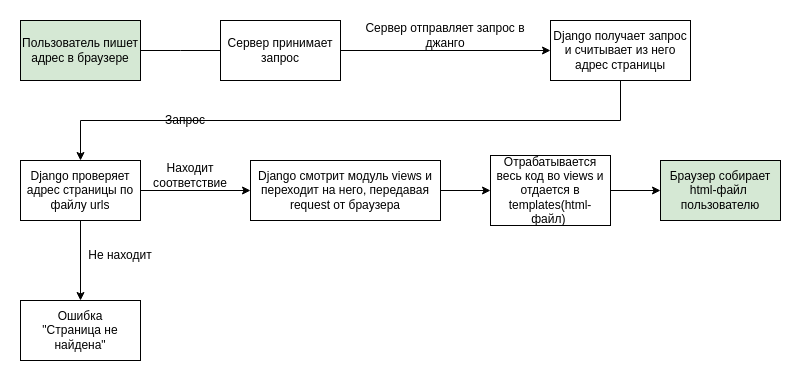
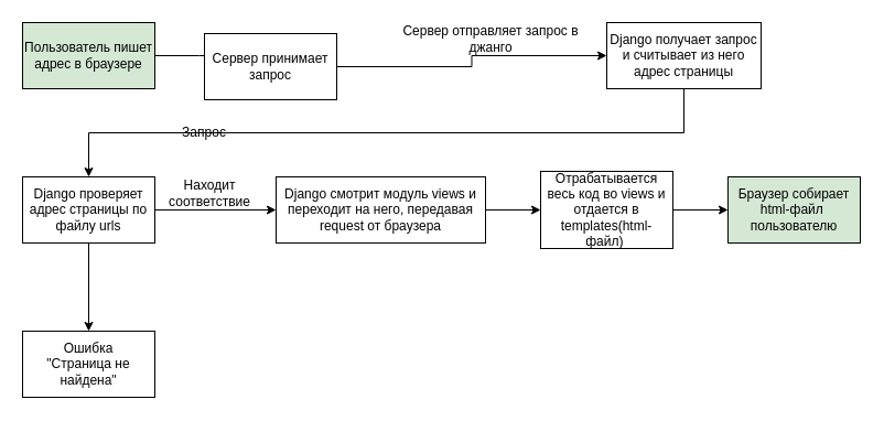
  <mxCell id="0" />
  <mxCell id="1" parent="0" />
  <mxCell id="2" value="" style="edgeStyle=orthogonalEdgeStyle;rounded=0;orthogonalLoop=1;jettySize=auto;html=1;endArrow=none;" parent="1" source="3" target="5" edge="1"><mxGeometry relative="1" as="geometry"><Array as="points"><mxPoint x="180" y="50" /><mxPoint x="180" y="50" /></Array></mxGeometry></mxCell>
  <mxCell id="3" value="Пользователь пишет&lt;br&gt;адрес в браузере" style="rounded=0;whiteSpace=wrap;html=1;fillColor=#d5e8d4;" parent="1" vertex="1"><mxGeometry x="20" y="20" width="120" height="60" as="geometry" /></mxCell>
  <mxCell id="4" value="" style="edgeStyle=orthogonalEdgeStyle;rounded=0;orthogonalLoop=1;jettySize=auto;html=1;" parent="1" source="5" target="8" edge="1"><mxGeometry relative="1" as="geometry" /></mxCell>
- <mxCell id="5" value="Сервер принимает запрос" style="whiteSpace=wrap;html=1;rounded=0;" parent="1" vertex="1"><mxGeometry x="220" y="20" width="120" height="60" as="geometry" /></mxCell>
+ <mxCell id="5" value="Сервер принимает запрос" style="whiteSpace=wrap;html=1;rounded=0;" parent="1" vertex="1"><mxGeometry x="185" y="30" width="120" height="60" as="geometry" /></mxCell>
  <mxCell id="6" value="Запрос" style="text;html=1;strokeColor=none;fillColor=none;align=center;verticalAlign=middle;whiteSpace=wrap;rounded=0;" parent="1" vertex="1"><mxGeometry x="155" y="105" width="60" height="30" as="geometry" /></mxCell>
  <mxCell id="7" style="edgeStyle=orthogonalEdgeStyle;rounded=0;orthogonalLoop=1;jettySize=auto;html=1;" parent="1" source="8" target="12" edge="1"><mxGeometry relative="1" as="geometry"><mxPoint x="400" y="150" as="targetPoint" /><Array as="points"><mxPoint x="620" y="120" /><mxPoint x="80" y="120" /></Array></mxGeometry></mxCell>
  <mxCell id="8" value="Django получает запрос и считывает из него адрес страницы" style="whiteSpace=wrap;html=1;rounded=0;" parent="1" vertex="1"><mxGeometry x="550" y="20" width="140" height="60" as="geometry" /></mxCell>
  <mxCell id="9" value="Сервер отправляет запрос в джанго" style="text;html=1;strokeColor=none;fillColor=none;align=center;verticalAlign=middle;whiteSpace=wrap;rounded=0;" parent="1" vertex="1"><mxGeometry x="350" y="20" width="190" height="30" as="geometry" /></mxCell>
  <mxCell id="10" value="" style="edgeStyle=orthogonalEdgeStyle;rounded=0;orthogonalLoop=1;jettySize=auto;html=1;" parent="1" source="12" target="14" edge="1"><mxGeometry relative="1" as="geometry" /></mxCell>
  <mxCell id="11" value="" style="edgeStyle=orthogonalEdgeStyle;rounded=0;orthogonalLoop=1;jettySize=auto;html=1;" parent="1" source="12" target="19" edge="1"><mxGeometry relative="1" as="geometry" /></mxCell>
  <mxCell id="12" value="Django проверяет адрес страницы по файлу urls" style="rounded=0;whiteSpace=wrap;html=1;" parent="1" vertex="1"><mxGeometry x="20" y="160" width="120" height="60" as="geometry" /></mxCell>
  <mxCell id="13" value="" style="edgeStyle=orthogonalEdgeStyle;rounded=0;orthogonalLoop=1;jettySize=auto;html=1;" parent="1" source="14" target="16" edge="1"><mxGeometry relative="1" as="geometry" /></mxCell>
  <mxCell id="14" value="Django смотрит модуль views и переходит на него, передавая request от браузера" style="whiteSpace=wrap;html=1;rounded=0;" parent="1" vertex="1"><mxGeometry x="250" y="160" width="190" height="60" as="geometry" /></mxCell>
  <mxCell id="15" value="" style="edgeStyle=orthogonalEdgeStyle;rounded=0;orthogonalLoop=1;jettySize=auto;html=1;" parent="1" source="16" target="18" edge="1"><mxGeometry relative="1" as="geometry" /></mxCell>
  <mxCell id="16" value="Отрабатывается весь код во views и отдается в templates(html-файл)&amp;nbsp;" style="whiteSpace=wrap;html=1;rounded=0;" parent="1" vertex="1"><mxGeometry x="490" y="155" width="120" height="70" as="geometry" /></mxCell>
  <mxCell id="17" value="Находит соответствие" style="text;html=1;strokeColor=none;fillColor=none;align=center;verticalAlign=middle;whiteSpace=wrap;rounded=0;" parent="1" vertex="1"><mxGeometry x="160" y="160" width="60" height="30" as="geometry" /></mxCell>
  <mxCell id="18" value="Браузер собирает html-файл&amp;nbsp;&lt;br&gt;пользователю" style="whiteSpace=wrap;html=1;rounded=0;fillColor=#d5e8d4;" parent="1" vertex="1"><mxGeometry x="660" y="160" width="120" height="60" as="geometry" /></mxCell>
  <mxCell id="19" value="Ошибка&lt;br&gt;&quot;Страница не найдена&quot;" style="whiteSpace=wrap;html=1;rounded=0;" parent="1" vertex="1"><mxGeometry x="20" y="300" width="120" height="60" as="geometry" /></mxCell>
- <mxCell id="20" value="Не находит" style="text;html=1;strokeColor=none;fillColor=none;align=center;verticalAlign=middle;whiteSpace=wrap;rounded=0;" parent="1" vertex="1"><mxGeometry x="80" y="240" width="80" height="30" as="geometry" /></mxCell>
